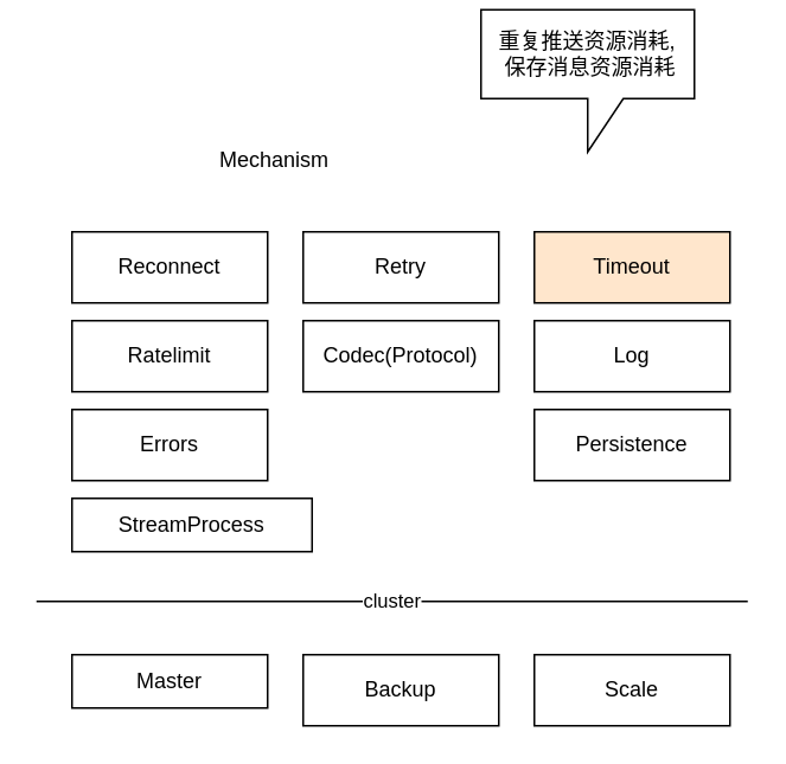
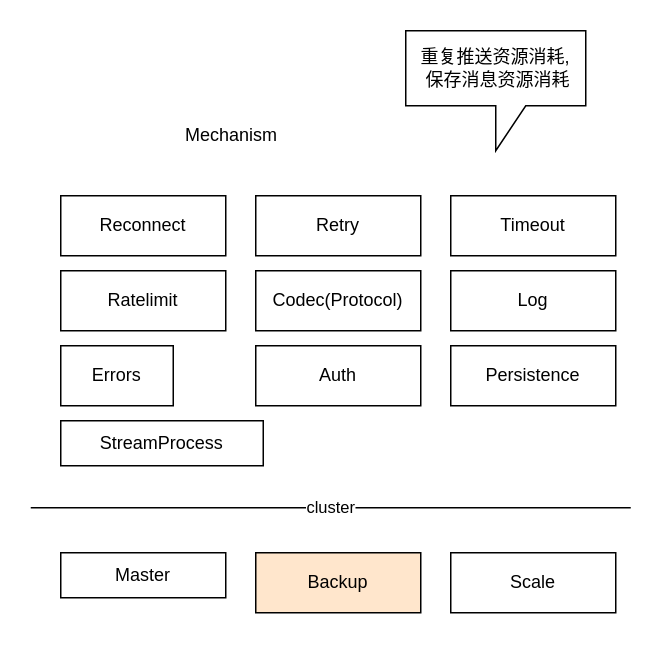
  <mxCell id="0" />
  <mxCell id="1" parent="0" />
  <mxCell id="2" value="Reconnect" style="rounded=0;whiteSpace=wrap;html=1;" vertex="1" parent="1"><mxGeometry x="40" y="130" width="110" height="40" as="geometry" /></mxCell>
  <mxCell id="3" value="Mechanism" style="text;html=1;strokeColor=none;fillColor=none;align=center;verticalAlign=middle;whiteSpace=wrap;rounded=0;" vertex="1" parent="1"><mxGeometry x="134" y="80" width="40" height="20" as="geometry" /></mxCell>
  <mxCell id="4" value="Retry" style="rounded=0;whiteSpace=wrap;html=1;" vertex="1" parent="1"><mxGeometry x="170" y="130" width="110" height="40" as="geometry" /></mxCell>
  <mxCell id="5" value="Ratelimit" style="rounded=0;whiteSpace=wrap;html=1;" vertex="1" parent="1"><mxGeometry x="40" y="180" width="110" height="40" as="geometry" /></mxCell>
  <mxCell id="6" value="Codec(Protocol)" style="rounded=0;whiteSpace=wrap;html=1;" vertex="1" parent="1"><mxGeometry x="170" y="180" width="110" height="40" as="geometry" /></mxCell>
- <mxCell id="7" value="Errors" style="rounded=0;whiteSpace=wrap;html=1;" vertex="1" parent="1"><mxGeometry x="40" y="230" width="110" height="40" as="geometry" /></mxCell>
- <mxCell id="9" value="Timeout" style="rounded=0;whiteSpace=wrap;html=1;fillColor=#ffe6cc;" vertex="1" parent="1"><mxGeometry x="300" y="130" width="110" height="40" as="geometry" /></mxCell>
+ <mxCell id="7" value="Errors" style="rounded=0;whiteSpace=wrap;html=1;" vertex="1" parent="1"><mxGeometry x="40" y="230" width="75" height="40" as="geometry" /></mxCell>
+ <mxCell id="8" value="Auth" style="rounded=0;whiteSpace=wrap;html=1;" vertex="1" parent="1"><mxGeometry x="170" y="230" width="110" height="40" as="geometry" /></mxCell>
+ <mxCell id="9" value="Timeout" style="rounded=0;whiteSpace=wrap;html=1;" vertex="1" parent="1"><mxGeometry x="300" y="130" width="110" height="40" as="geometry" /></mxCell>
  <mxCell id="10" value="cluster" style="endArrow=none;html=1;" edge="1" parent="1"><mxGeometry width="50" height="50" relative="1" as="geometry"><mxPoint x="20" y="338" as="sourcePoint" /><mxPoint x="420" y="338" as="targetPoint" /></mxGeometry></mxCell>
  <mxCell id="11" value="Master" style="rounded=0;whiteSpace=wrap;html=1;" vertex="1" parent="1"><mxGeometry x="40" y="368" width="110" height="30" as="geometry" /></mxCell>
- <mxCell id="12" value="Backup" style="rounded=0;whiteSpace=wrap;html=1;" vertex="1" parent="1"><mxGeometry x="170" y="368" width="110" height="40" as="geometry" /></mxCell>
+ <mxCell id="12" value="Backup" style="rounded=0;whiteSpace=wrap;html=1;fillColor=#ffe6cc;" vertex="1" parent="1"><mxGeometry x="170" y="368" width="110" height="40" as="geometry" /></mxCell>
  <mxCell id="13" value="Log" style="rounded=0;whiteSpace=wrap;html=1;" vertex="1" parent="1"><mxGeometry x="300" y="180" width="110" height="40" as="geometry" /></mxCell>
  <mxCell id="14" value="Persistence" style="rounded=0;whiteSpace=wrap;html=1;" vertex="1" parent="1"><mxGeometry x="300" y="230" width="110" height="40" as="geometry" /></mxCell>
  <mxCell id="15" value="StreamProcess" style="rounded=0;whiteSpace=wrap;html=1;" vertex="1" parent="1"><mxGeometry x="40" y="280" width="135" height="30" as="geometry" /></mxCell>
- <mxCell id="16" value="重复推送资源消耗,&lt;br&gt;&amp;nbsp;保存消息资源消耗" style="shape=callout;whiteSpace=wrap;html=1;perimeter=calloutPerimeter;" vertex="1" parent="1"><mxGeometry x="270" y="5" width="120" height="80" as="geometry" /></mxCell>
+ <mxCell id="16" value="重复推送资源消耗,&lt;br&gt;&amp;nbsp;保存消息资源消耗" style="shape=callout;whiteSpace=wrap;html=1;perimeter=calloutPerimeter;" vertex="1" parent="1"><mxGeometry x="270" y="20" width="120" height="80" as="geometry" /></mxCell>
  <mxCell id="17" value="Scale" style="rounded=0;whiteSpace=wrap;html=1;" vertex="1" parent="1"><mxGeometry x="300" y="368" width="110" height="40" as="geometry" /></mxCell>
